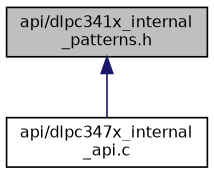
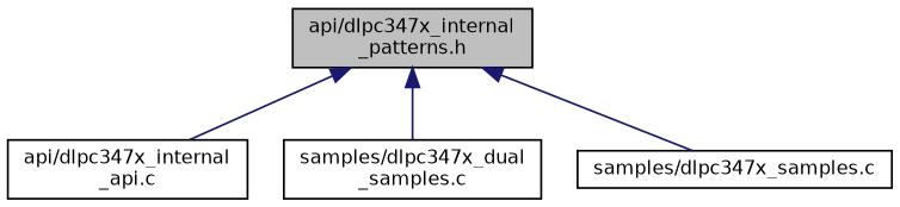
  digraph {
    node [color=black fillcolor=white fontname=Helvetica fontsize=10 shape=record style=filled]
    edge [color=midnightblue dir=back fontname=Helvetica fontsize=10 labelfontname=Helvetica labelfontsize=10 style=solid]
-   n1 [fillcolor=grey75 fontcolor=black height=0.2 label="api/dlpc341x_internal\l_patterns.h" width=0.4]
+   n1 [fillcolor=grey75 fontcolor=black height=0.2 label="api/dlpc347x_internal\l_patterns.h" width=0.4]
    n2 [height=0.2 label="api/dlpc347x_internal\l_api.c" width=0.4]
+   n3 [height=0.2 label="samples/dlpc347x_dual\l_samples.c" width=0.4]
+   n4 [height=0.2 label="samples/dlpc347x_samples.c" width=0.4]
    n1 -> n2
+   n1 -> n3
+   n1 -> n4
  }
